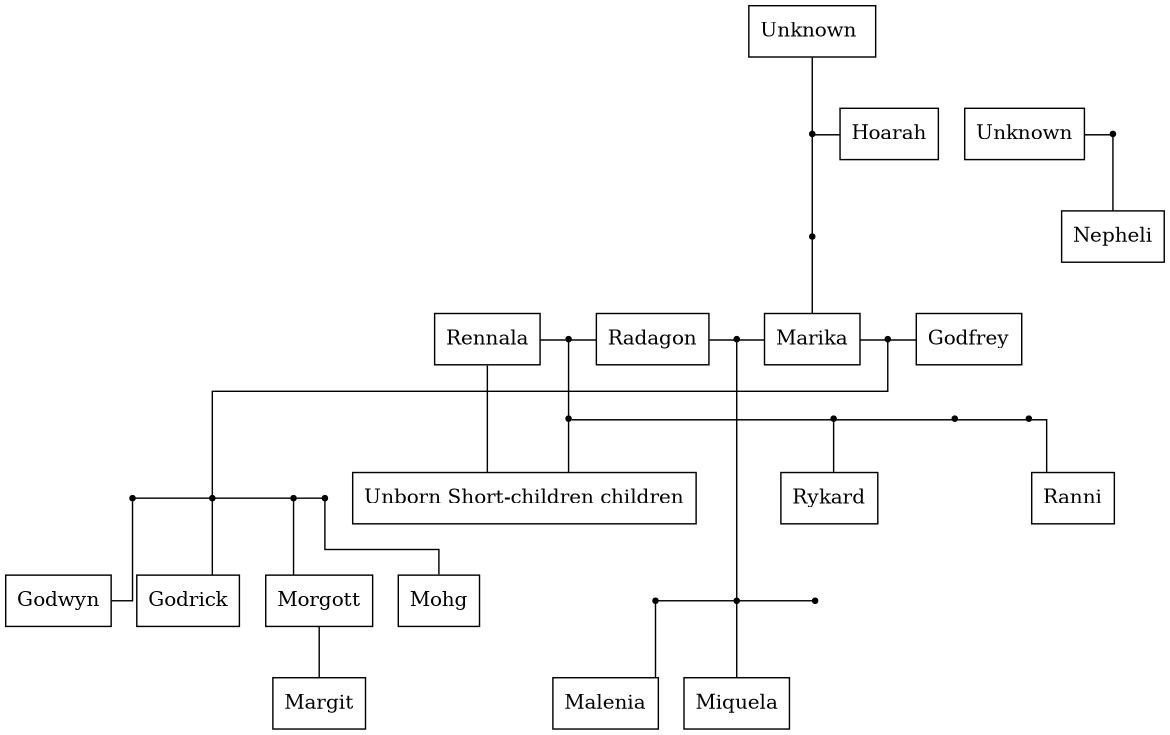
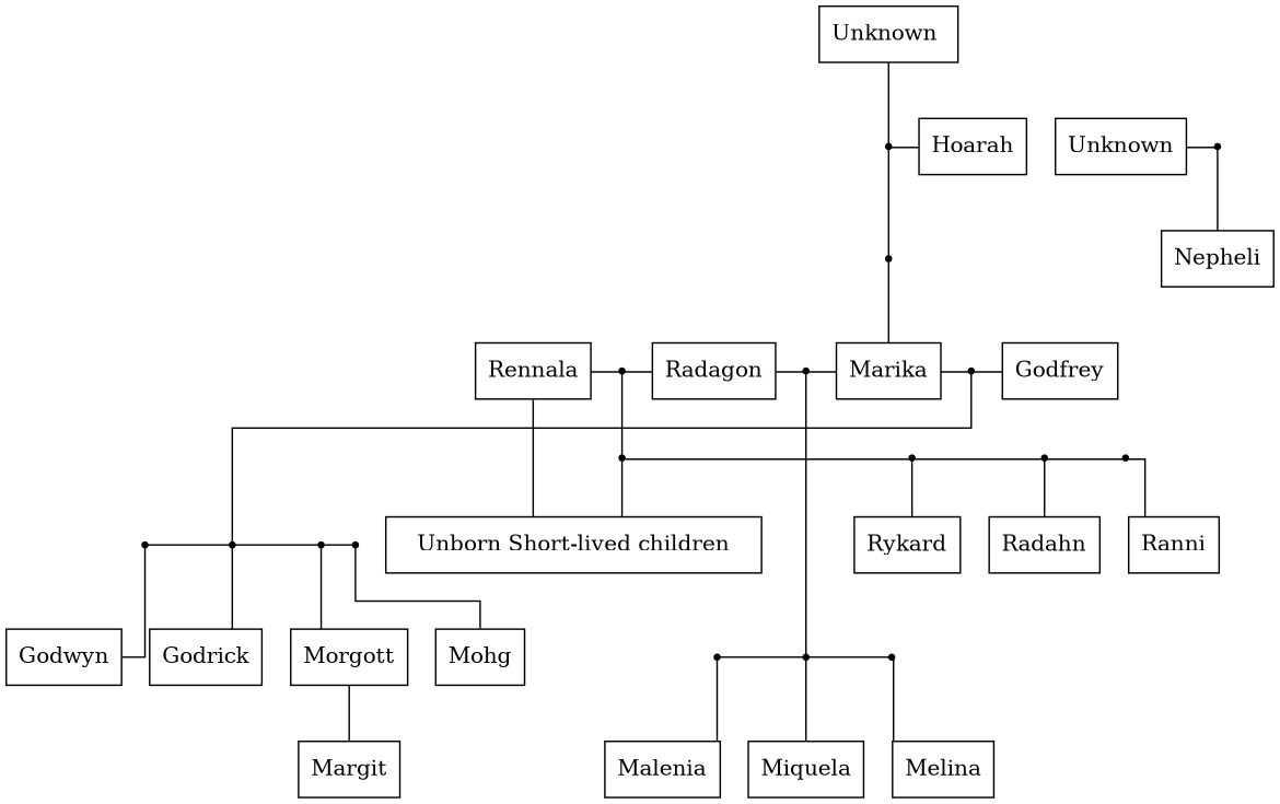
  digraph {
    fontname="DejaVu Serif"
    splines=ortho
    node [fontname="DejaVu Serif" shape=box]
    edge [dir=none fontname="DejaVu Serif"]
    n1 [label=Hoarah]
    UnknownSon [shape=point]
    Unknown
    UnknownandHoarah [shape=point]
    "Unknown "
    MarikaPoint [shape=point]
    Nepheli
    Godfrey
    Marika
    GodfreyAndMarika [shape=point]
    Radagon
    RadagonAndRennala [shape=point]
    Rennala
    RadagonAndMarika [shape=point]
    RykardPoint [shape=point]
    RadahnPoint [shape=point]
    RanniPoint [shape=point]
    UnbornPoint [shape=point]
-   "Unborn Short-lived children" [label="Unborn Short-children children"]
+   "Unborn Short-lived children"
    GodrickPoint [shape=point]
    Rykard
+   Radahn
    Ranni
    GodwynPoint [shape=point]
    MorgottPoint [shape=point]
    MohgPoint [shape=point]
    Godwyn
    Godrick
    Morgott
    Mohg
    MaleniaPoint [shape=point]
    MiquelaPoint [shape=point]
    MelinaPoint [shape=point]
    Malenia
    Miquela
+   Melina
    Margit
    subgraph sub_1 {
      rank=same
      n1
      UnknownSon
      Unknown
      UnknownandHoarah
    }
    subgraph sub_2 {
      rank=same
      "Unknown "
    }
    subgraph sub_3 {
      rank=same
      MarikaPoint
      Nepheli
    }
    subgraph sub_4 {
      rank=same
      Godfrey
      Marika
      GodfreyAndMarika
      Radagon
      RadagonAndRennala
      Rennala
      RadagonAndMarika
    }
    subgraph sub_5 {
      rank=same
      RykardPoint
      RadahnPoint
      RanniPoint
      UnbornPoint
    }
    subgraph sub_6 {
      rank=same
      "Unborn Short-lived children"
      GodrickPoint
      Rykard
+     Radahn
      Ranni
      GodwynPoint
      MorgottPoint
      MohgPoint
    }
    subgraph sub_7 {
      rank=same
      Godwyn
      Godrick
      Morgott
      Mohg
      MaleniaPoint
      MiquelaPoint
      MelinaPoint
    }
    subgraph sub_8 {
      rank=same
      Malenia
      Miquela
+     Melina
      Margit
    }
    UnknownSon -> n1
    UnknownSon -> MarikaPoint
    Unknown -> UnknownandHoarah
    UnknownandHoarah -> Nepheli
    "Unknown " -> UnknownSon
    MarikaPoint -> Marika
    Marika -> GodfreyAndMarika
    GodfreyAndMarika -> Godfrey
    GodfreyAndMarika -> GodrickPoint
    Radagon -> RadagonAndMarika
    RadagonAndRennala -> Radagon
    RadagonAndRennala -> UnbornPoint
    Rennala -> RadagonAndRennala
    Rennala -> "Unborn Short-lived children"
    RadagonAndMarika -> Marika
    RadagonAndMarika -> MiquelaPoint
    RykardPoint -> RadahnPoint
    RykardPoint -> Rykard
    RadahnPoint -> RanniPoint
+   RadahnPoint -> Radahn
    RanniPoint -> Ranni
    UnbornPoint -> RykardPoint
    UnbornPoint -> "Unborn Short-lived children"
    GodrickPoint -> MorgottPoint
    GodrickPoint -> Godrick
    GodwynPoint -> GodrickPoint
    GodwynPoint -> Godwyn
    MorgottPoint -> MohgPoint
    MorgottPoint -> Morgott
    MohgPoint -> Mohg
    Morgott -> Margit
    MaleniaPoint -> MiquelaPoint
    MaleniaPoint -> Malenia
    MiquelaPoint -> MelinaPoint
    MiquelaPoint -> Miquela
+   MelinaPoint -> Melina
  }
